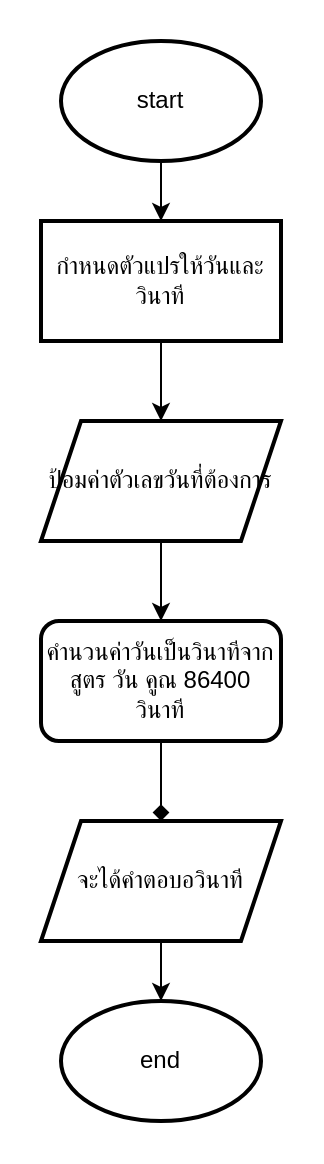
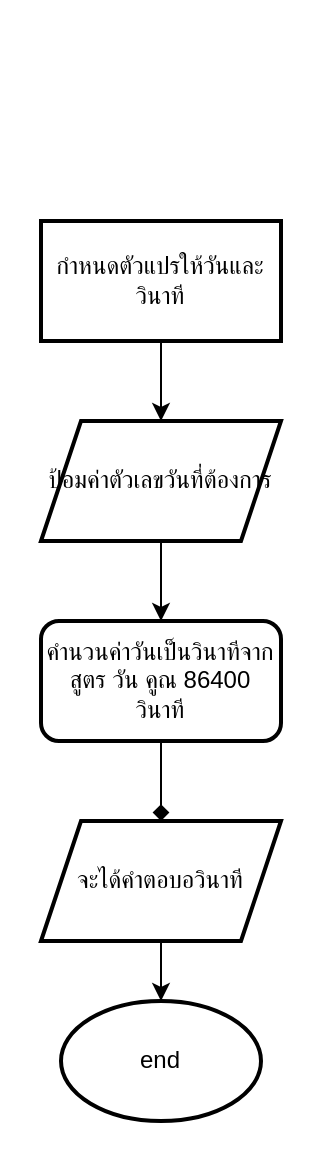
  <mxCell id="0" />
  <mxCell id="1" parent="0" />
- <mxCell id="2" value="" style="edgeStyle=orthogonalEdgeStyle;rounded=0;orthogonalLoop=1;jettySize=auto;html=1;" edge="1" parent="1" source="3" target="5"><mxGeometry relative="1" as="geometry" /></mxCell>
- <mxCell id="3" value="start" style="strokeWidth=2;html=1;shape=mxgraph.flowchart.start_1;whiteSpace=wrap;" vertex="1" parent="1"><mxGeometry x="30" y="20" width="100" height="60" as="geometry" /></mxCell>
  <mxCell id="4" value="" style="edgeStyle=orthogonalEdgeStyle;rounded=0;orthogonalLoop=1;jettySize=auto;html=1;" edge="1" parent="1" source="5" target="7"><mxGeometry relative="1" as="geometry" /></mxCell>
  <mxCell id="5" value="กำหนดตัวแปรให้วันและวินาที" style="whiteSpace=wrap;html=1;strokeWidth=2;" vertex="1" parent="1"><mxGeometry x="20" y="110" width="120" height="60" as="geometry" /></mxCell>
  <mxCell id="6" value="" style="edgeStyle=orthogonalEdgeStyle;rounded=0;orthogonalLoop=1;jettySize=auto;html=1;" edge="1" parent="1" source="7" target="9"><mxGeometry relative="1" as="geometry" /></mxCell>
  <mxCell id="7" value="ป้อมค่าตัวเลขวันที่ต้องการ" style="shape=parallelogram;perimeter=parallelogramPerimeter;whiteSpace=wrap;html=1;fixedSize=1;strokeWidth=2;" vertex="1" parent="1"><mxGeometry x="20" y="210" width="120" height="60" as="geometry" /></mxCell>
  <mxCell id="8" value="" style="edgeStyle=orthogonalEdgeStyle;rounded=0;orthogonalLoop=1;jettySize=auto;html=1;endArrow=diamond;" edge="1" parent="1" source="9" target="11"><mxGeometry relative="1" as="geometry" /></mxCell>
  <mxCell id="9" value="คำนวนค่าวันเป็นวินาทีจากสูตร วัน คูณ 86400 วินาที" style="whiteSpace=wrap;html=1;strokeWidth=2;rounded=1;" vertex="1" parent="1"><mxGeometry x="20" y="310" width="120" height="60" as="geometry" /></mxCell>
  <mxCell id="10" value="" style="edgeStyle=orthogonalEdgeStyle;rounded=0;orthogonalLoop=1;jettySize=auto;html=1;" edge="1" parent="1" source="11" target="12"><mxGeometry relative="1" as="geometry" /></mxCell>
  <mxCell id="11" value="จะได้คำตอบอวินาที" style="shape=parallelogram;perimeter=parallelogramPerimeter;whiteSpace=wrap;html=1;fixedSize=1;strokeWidth=2;" vertex="1" parent="1"><mxGeometry x="20" y="410" width="120" height="60" as="geometry" /></mxCell>
  <mxCell id="12" value="end" style="strokeWidth=2;html=1;shape=mxgraph.flowchart.start_1;whiteSpace=wrap;" vertex="1" parent="1"><mxGeometry x="30" y="500" width="100" height="60" as="geometry" /></mxCell>
